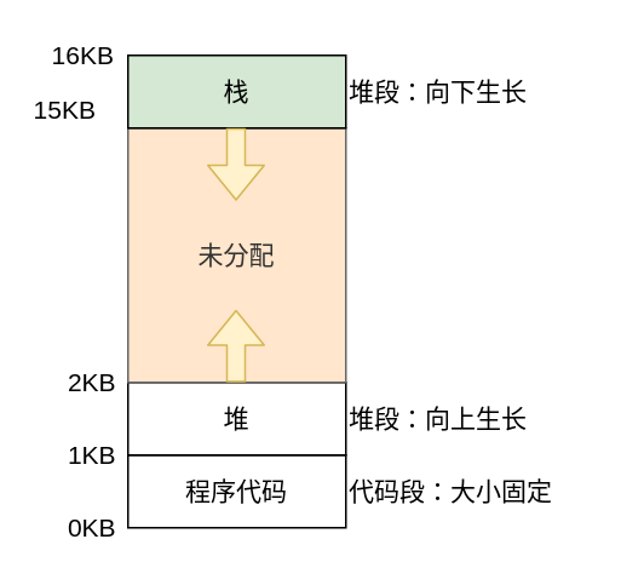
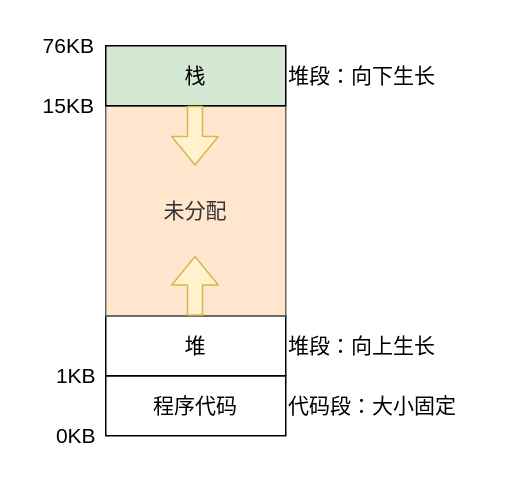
  <mxCell id="0" />
  <mxCell id="1" parent="0" />
  <mxCell id="2" value="程序代码" style="rounded=0;whiteSpace=wrap;html=1;fontSize=14;" vertex="1" parent="1"><mxGeometry x="70" y="250" width="120" height="40" as="geometry" /></mxCell>
  <mxCell id="3" value="堆" style="rounded=0;whiteSpace=wrap;html=1;fontSize=14;" vertex="1" parent="1"><mxGeometry x="70" y="210" width="120" height="40" as="geometry" /></mxCell>
  <mxCell id="4" value="未分配" style="rounded=0;whiteSpace=wrap;html=1;fontSize=14;fillColor=#ffe6cc;strokeColor=#666666;fontColor=#333333;" vertex="1" parent="1"><mxGeometry x="70" y="70" width="120" height="140" as="geometry" /></mxCell>
  <mxCell id="5" value="栈" style="rounded=0;whiteSpace=wrap;html=1;fontSize=14;fillColor=#d5e8d4;" vertex="1" parent="1"><mxGeometry x="70" y="30" width="120" height="40" as="geometry" /></mxCell>
  <mxCell id="6" value="0KB" style="text;html=1;align=center;verticalAlign=middle;resizable=0;points=[];autosize=1;fontSize=14;" vertex="1" parent="1"><mxGeometry x="30" y="280" width="40" height="20" as="geometry" /></mxCell>
  <mxCell id="7" value="1KB" style="text;html=1;align=center;verticalAlign=middle;resizable=0;points=[];autosize=1;fontSize=14;" vertex="1" parent="1"><mxGeometry x="30" y="240" width="40" height="20" as="geometry" /></mxCell>
- <mxCell id="8" value="2KB" style="text;html=1;align=center;verticalAlign=middle;resizable=0;points=[];autosize=1;fontSize=14;" vertex="1" parent="1"><mxGeometry x="30" y="200" width="40" height="20" as="geometry" /></mxCell>
- <mxCell id="9" value="15KB" style="text;html=1;align=center;verticalAlign=middle;resizable=0;points=[];autosize=1;fontSize=14;" vertex="1" parent="1"><mxGeometry x="10" y="50" width="50" height="20" as="geometry" /></mxCell>
- <mxCell id="10" value="16KB" style="text;html=1;align=center;verticalAlign=middle;resizable=0;points=[];autosize=1;fontSize=14;" vertex="1" parent="1"><mxGeometry x="20" y="20" width="50" height="20" as="geometry" /></mxCell>
+ <mxCell id="9" value="15KB" style="text;html=1;align=center;verticalAlign=middle;resizable=0;points=[];autosize=1;fontSize=14;" vertex="1" parent="1"><mxGeometry x="20" y="60" width="50" height="20" as="geometry" /></mxCell>
+ <mxCell id="10" value="76KB" style="text;html=1;align=center;verticalAlign=middle;resizable=0;points=[];autosize=1;fontSize=14;" vertex="1" parent="1"><mxGeometry x="20" y="20" width="50" height="20" as="geometry" /></mxCell>
  <mxCell id="11" value="" style="shape=flexArrow;endArrow=classic;html=1;fontSize=14;fillColor=#fff2cc;strokeColor=#d6b656;" edge="1" parent="1"><mxGeometry width="50" height="50" relative="1" as="geometry"><mxPoint x="129.5" y="70" as="sourcePoint" /><mxPoint x="129.5" y="110" as="targetPoint" /></mxGeometry></mxCell>
  <mxCell id="12" value="" style="shape=flexArrow;endArrow=classic;html=1;fontSize=14;fillColor=#fff2cc;strokeColor=#d6b656;" edge="1" parent="1"><mxGeometry width="50" height="50" relative="1" as="geometry"><mxPoint x="129.5" y="210" as="sourcePoint" /><mxPoint x="129.5" y="170" as="targetPoint" /></mxGeometry></mxCell>
  <mxCell id="13" value="代码段：大小固定" style="text;html=1;align=left;verticalAlign=middle;resizable=0;points=[];autosize=1;fontSize=14;" vertex="1" parent="1"><mxGeometry x="190" y="260" width="130" height="20" as="geometry" /></mxCell>
  <mxCell id="14" value="堆段：向上生长" style="text;html=1;align=left;verticalAlign=middle;resizable=0;points=[];autosize=1;fontSize=14;" vertex="1" parent="1"><mxGeometry x="190" y="220" width="110" height="20" as="geometry" /></mxCell>
  <mxCell id="15" value="堆段：向下生长" style="text;html=1;align=left;verticalAlign=middle;resizable=0;points=[];autosize=1;fontSize=14;" vertex="1" parent="1"><mxGeometry x="190" y="40" width="110" height="20" as="geometry" /></mxCell>
